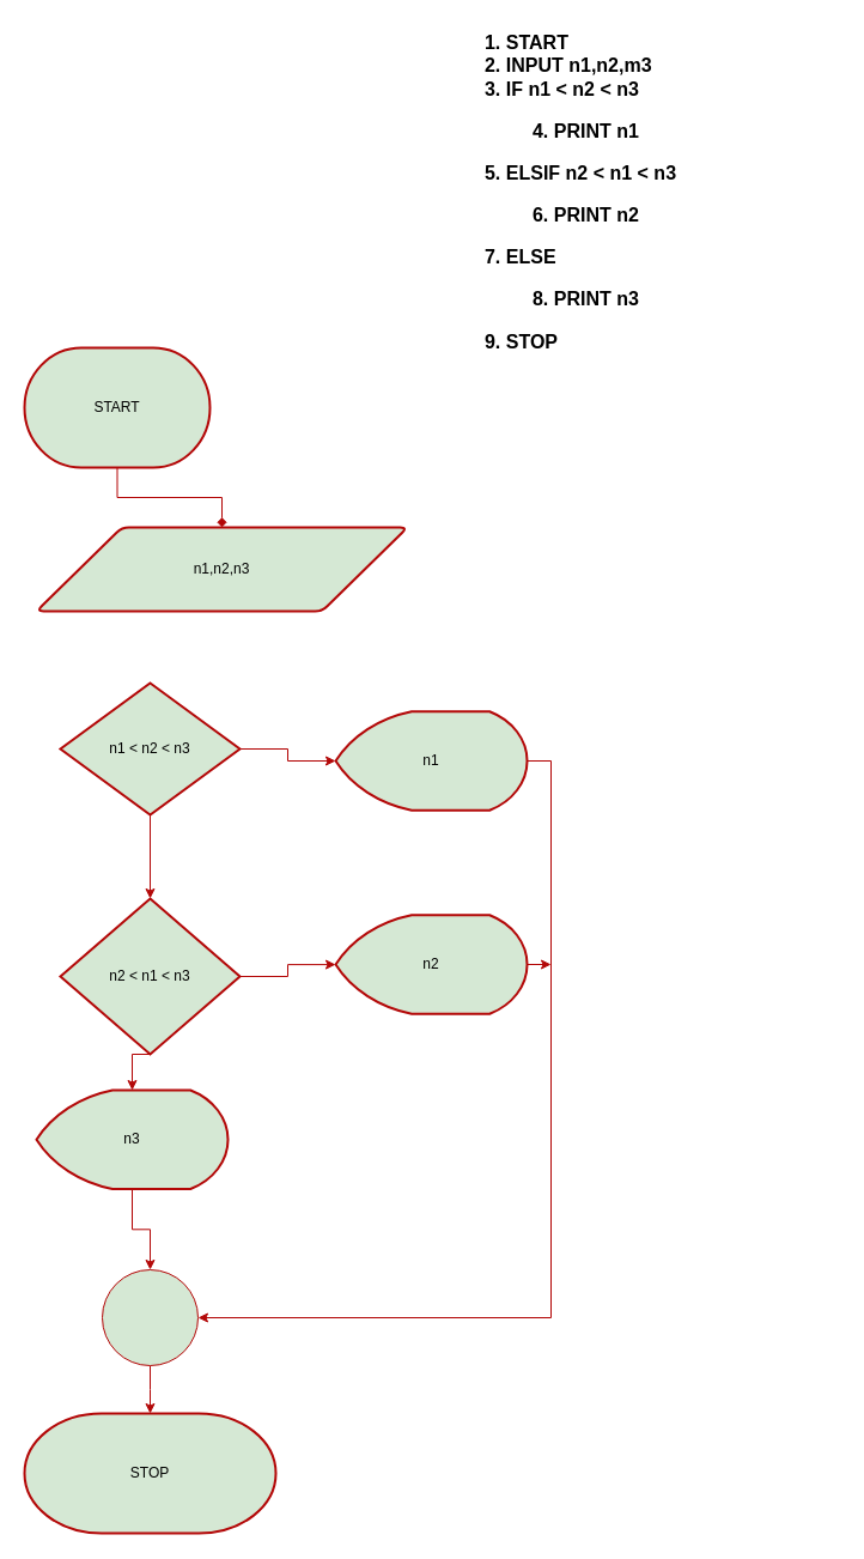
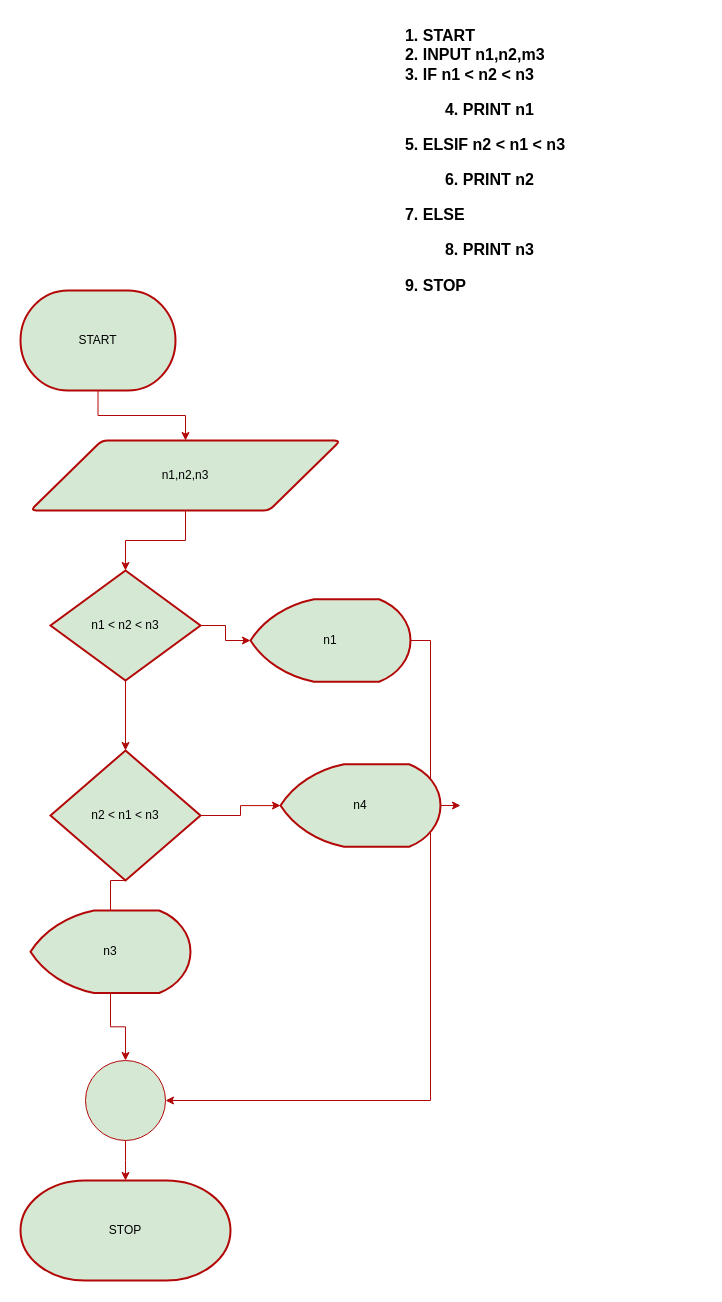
  <mxCell id="0" />
  <mxCell id="1" parent="0" />
  <mxCell id="2" value="STOP" style="strokeWidth=2;html=1;shape=mxgraph.flowchart.terminator;whiteSpace=wrap;fillColor=#d5e8d4;strokeColor=#B30707;" parent="1" vertex="1"><mxGeometry x="20" y="1180" width="210" height="100" as="geometry" /></mxCell>
  <mxCell id="3" value="&lt;h3 style=&quot;text-align: left ; font-size: 16px&quot;&gt;&lt;span&gt;1. START&lt;br&gt;&lt;/span&gt;&lt;span&gt;2. INPUT n1,n2,m3&lt;br&gt;&lt;/span&gt;&lt;span&gt;3. IF n1 &amp;lt; n2 &amp;lt; n3&lt;br&gt;&lt;/span&gt;&lt;/h3&gt;&lt;blockquote style=&quot;margin: 0 0 0 40px ; border: none ; padding: 0px&quot;&gt;&lt;h3 style=&quot;text-align: left ; font-size: 16px&quot;&gt;&lt;span&gt;4. PRINT n1&lt;/span&gt;&lt;/h3&gt;&lt;/blockquote&gt;&lt;h3 style=&quot;text-align: left ; font-size: 16px&quot;&gt;&lt;span&gt;5. ELSIF n2 &amp;lt; n1 &amp;lt; n3&lt;br&gt;&lt;/span&gt;&lt;/h3&gt;&lt;blockquote style=&quot;margin: 0 0 0 40px ; border: none ; padding: 0px&quot;&gt;&lt;h3 style=&quot;text-align: left ; font-size: 16px&quot;&gt;&lt;span&gt;6. PRINT n2&lt;/span&gt;&lt;/h3&gt;&lt;/blockquote&gt;&lt;h3 style=&quot;text-align: left ; font-size: 16px&quot;&gt;&lt;span&gt;7. ELSE&lt;br&gt;&lt;/span&gt;&lt;/h3&gt;&lt;blockquote style=&quot;margin: 0 0 0 40px ; border: none ; padding: 0px&quot;&gt;&lt;h3 style=&quot;text-align: left ; font-size: 16px&quot;&gt;&lt;span&gt;8. PRINT n3&lt;/span&gt;&lt;/h3&gt;&lt;/blockquote&gt;&lt;h3 style=&quot;text-align: left ; font-size: 16px&quot;&gt;&lt;span&gt;9. STOP&lt;/span&gt;&lt;/h3&gt;" style="text;html=1;strokeColor=none;fillColor=none;align=center;verticalAlign=middle;whiteSpace=wrap;rounded=0;" vertex="1" parent="1"><mxGeometry x="270" y="20" width="430" height="280" as="geometry" /></mxCell>
- <mxCell id="4" style="edgeStyle=orthogonalEdgeStyle;rounded=0;orthogonalLoop=1;jettySize=auto;html=1;exitX=0.5;exitY=1;exitDx=0;exitDy=0;exitPerimeter=0;entryX=0.5;entryY=0;entryDx=0;entryDy=0;fillColor=#d5e8d4;strokeColor=#B30707;endArrow=diamond;" edge="1" parent="1" source="5" target="7"><mxGeometry relative="1" as="geometry" /></mxCell>
+ <mxCell id="4" style="edgeStyle=orthogonalEdgeStyle;rounded=0;orthogonalLoop=1;jettySize=auto;html=1;exitX=0.5;exitY=1;exitDx=0;exitDy=0;exitPerimeter=0;entryX=0.5;entryY=0;entryDx=0;entryDy=0;fillColor=#d5e8d4;strokeColor=#B30707;" edge="1" parent="1" source="5" target="7"><mxGeometry relative="1" as="geometry" /></mxCell>
  <mxCell id="5" value="START" style="strokeWidth=2;html=1;shape=mxgraph.flowchart.terminator;whiteSpace=wrap;fillColor=#d5e8d4;strokeColor=#B30707;" vertex="1" parent="1"><mxGeometry x="20" y="290" width="155" height="100" as="geometry" /></mxCell>
+ <mxCell id="6" style="edgeStyle=orthogonalEdgeStyle;rounded=0;orthogonalLoop=1;jettySize=auto;html=1;exitX=0.5;exitY=1;exitDx=0;exitDy=0;entryX=0.5;entryY=0;entryDx=0;entryDy=0;entryPerimeter=0;fillColor=#d5e8d4;strokeColor=#B30707;" edge="1" parent="1" source="7" target="10"><mxGeometry relative="1" as="geometry" /></mxCell>
  <mxCell id="7" value="n1,n2,n3" style="shape=parallelogram;html=1;strokeWidth=2;perimeter=parallelogramPerimeter;whiteSpace=wrap;rounded=1;arcSize=12;size=0.23;fillColor=#d5e8d4;strokeColor=#B30707;" vertex="1" parent="1"><mxGeometry x="30" y="440" width="310" height="70" as="geometry" /></mxCell>
  <mxCell id="8" style="edgeStyle=orthogonalEdgeStyle;rounded=0;orthogonalLoop=1;jettySize=auto;html=1;exitX=1;exitY=0.5;exitDx=0;exitDy=0;exitPerimeter=0;entryX=0;entryY=0.5;entryDx=0;entryDy=0;entryPerimeter=0;fillColor=#d5e8d4;strokeColor=#B30707;" edge="1" parent="1" source="10" target="12"><mxGeometry relative="1" as="geometry" /></mxCell>
  <mxCell id="9" style="edgeStyle=orthogonalEdgeStyle;rounded=0;orthogonalLoop=1;jettySize=auto;html=1;exitX=0.5;exitY=1;exitDx=0;exitDy=0;exitPerimeter=0;entryX=0.5;entryY=0;entryDx=0;entryDy=0;entryPerimeter=0;fillColor=#d5e8d4;strokeColor=#B30707;" edge="1" parent="1" source="10" target="15"><mxGeometry relative="1" as="geometry" /></mxCell>
  <mxCell id="10" value="n1 &amp;lt; n2 &amp;lt; n3" style="strokeWidth=2;html=1;shape=mxgraph.flowchart.decision;whiteSpace=wrap;fillColor=#d5e8d4;strokeColor=#B30707;" vertex="1" parent="1"><mxGeometry x="50" y="570" width="150" height="110" as="geometry" /></mxCell>
  <mxCell id="11" style="edgeStyle=orthogonalEdgeStyle;rounded=0;orthogonalLoop=1;jettySize=auto;html=1;exitX=1;exitY=0.5;exitDx=0;exitDy=0;exitPerimeter=0;entryX=1;entryY=0.5;entryDx=0;entryDy=0;fillColor=#d5e8d4;strokeColor=#B30707;" edge="1" parent="1" source="12" target="21"><mxGeometry relative="1" as="geometry"><mxPoint x="460" y="1140.8" as="targetPoint" /></mxGeometry></mxCell>
- <mxCell id="12" value="n1" style="strokeWidth=2;html=1;shape=mxgraph.flowchart.display;whiteSpace=wrap;fillColor=#d5e8d4;strokeColor=#B30707;" vertex="1" parent="1"><mxGeometry x="280" y="593.75" width="160" height="82.5" as="geometry" /></mxCell>
+ <mxCell id="12" value="n1" style="strokeWidth=2;html=1;shape=mxgraph.flowchart.display;whiteSpace=wrap;fillColor=#d5e8d4;strokeColor=#B30707;" vertex="1" parent="1"><mxGeometry x="250" y="598.75" width="160" height="82.5" as="geometry" /></mxCell>
  <mxCell id="13" style="edgeStyle=orthogonalEdgeStyle;rounded=0;orthogonalLoop=1;jettySize=auto;html=1;exitX=1;exitY=0.5;exitDx=0;exitDy=0;exitPerimeter=0;fillColor=#d5e8d4;strokeColor=#B30707;" edge="1" parent="1" source="15" target="17"><mxGeometry relative="1" as="geometry" /></mxCell>
- <mxCell id="14" style="edgeStyle=orthogonalEdgeStyle;rounded=0;orthogonalLoop=1;jettySize=auto;html=1;exitX=0.5;exitY=1;exitDx=0;exitDy=0;exitPerimeter=0;entryX=0.5;entryY=0;entryDx=0;entryDy=0;entryPerimeter=0;fillColor=#d5e8d4;strokeColor=#B30707;" edge="1" parent="1" source="15" target="19"><mxGeometry relative="1" as="geometry" /></mxCell>
+ <mxCell id="14" style="edgeStyle=orthogonalEdgeStyle;rounded=0;orthogonalLoop=1;jettySize=auto;html=1;exitX=0.5;exitY=1;exitDx=0;exitDy=0;exitPerimeter=0;entryX=0.5;entryY=0;entryDx=0;entryDy=0;entryPerimeter=0;fillColor=#d5e8d4;strokeColor=#B30707;endArrow=none;" edge="1" parent="1" source="15" target="19"><mxGeometry relative="1" as="geometry" /></mxCell>
  <mxCell id="15" value="n2 &amp;lt; n1 &amp;lt; n3" style="strokeWidth=2;html=1;shape=mxgraph.flowchart.decision;whiteSpace=wrap;fillColor=#d5e8d4;strokeColor=#B30707;" vertex="1" parent="1"><mxGeometry x="50" y="750" width="150" height="130" as="geometry" /></mxCell>
  <mxCell id="16" style="edgeStyle=orthogonalEdgeStyle;rounded=0;orthogonalLoop=1;jettySize=auto;html=1;exitX=1;exitY=0.5;exitDx=0;exitDy=0;exitPerimeter=0;fillColor=#d5e8d4;strokeColor=#B30707;" edge="1" parent="1" source="17"><mxGeometry relative="1" as="geometry"><mxPoint x="460" y="805" as="targetPoint" /></mxGeometry></mxCell>
- <mxCell id="17" value="n2" style="strokeWidth=2;html=1;shape=mxgraph.flowchart.display;whiteSpace=wrap;fillColor=#d5e8d4;strokeColor=#B30707;" vertex="1" parent="1"><mxGeometry x="280" y="763.75" width="160" height="82.5" as="geometry" /></mxCell>
+ <mxCell id="17" value="n4" style="strokeWidth=2;html=1;shape=mxgraph.flowchart.display;whiteSpace=wrap;fillColor=#d5e8d4;strokeColor=#B30707;" vertex="1" parent="1"><mxGeometry x="280" y="763.75" width="160" height="82.5" as="geometry" /></mxCell>
  <mxCell id="18" style="edgeStyle=orthogonalEdgeStyle;rounded=0;orthogonalLoop=1;jettySize=auto;html=1;exitX=0.5;exitY=1;exitDx=0;exitDy=0;exitPerimeter=0;entryX=0.5;entryY=0;entryDx=0;entryDy=0;fillColor=#d5e8d4;strokeColor=#B30707;" edge="1" parent="1" source="19" target="21"><mxGeometry relative="1" as="geometry" /></mxCell>
  <mxCell id="19" value="n3" style="strokeWidth=2;html=1;shape=mxgraph.flowchart.display;whiteSpace=wrap;fillColor=#d5e8d4;strokeColor=#B30707;" vertex="1" parent="1"><mxGeometry x="30" y="910" width="160" height="82.5" as="geometry" /></mxCell>
  <mxCell id="20" style="edgeStyle=orthogonalEdgeStyle;rounded=0;orthogonalLoop=1;jettySize=auto;html=1;exitX=0.5;exitY=1;exitDx=0;exitDy=0;entryX=0.5;entryY=0;entryDx=0;entryDy=0;entryPerimeter=0;fillColor=#d5e8d4;strokeColor=#B30707;" edge="1" parent="1" source="21"><mxGeometry relative="1" as="geometry"><mxPoint x="125" y="1180" as="targetPoint" /></mxGeometry></mxCell>
  <mxCell id="21" value="" style="ellipse;whiteSpace=wrap;html=1;aspect=fixed;fillColor=#d5e8d4;strokeColor=#B30707;" vertex="1" parent="1"><mxGeometry x="85" y="1060" width="80" height="80" as="geometry" /></mxCell>
